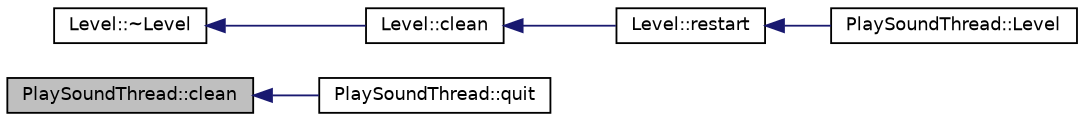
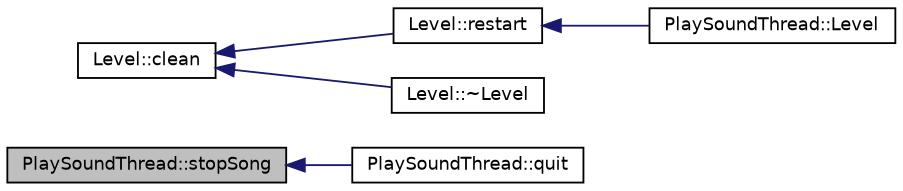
  digraph {
    rankdir=LR
    node [color=black fillcolor=white fontname=Helvetica fontsize=10 shape=record style=filled]
    edge [color=midnightblue dir=back fontname=Helvetica fontsize=10 labelfontname=Helvetica labelfontsize=10 style=solid]
-   n1 [fillcolor=grey75 fontcolor=black height=0.2 label="PlaySoundThread::clean" width=0.4]
+   n1 [fillcolor=grey75 fontcolor=black height=0.2 label="PlaySoundThread::stopSong" width=0.4]
    n2 [height=0.2 label="PlaySoundThread::quit" width=0.4]
    n3 [height=0.2 label="Level::clean" width=0.4]
    n4 [height=0.2 label="Level::restart" width=0.4]
    n5 [height=0.2 label="Level::~Level" width=0.4]
    n6 [height=0.2 label="PlaySoundThread::Level" width=0.4]
    n1 -> n2
    n3 -> n4
-   n5 -> n3
+   n3 -> n5
    n4 -> n6
  }
